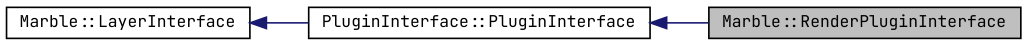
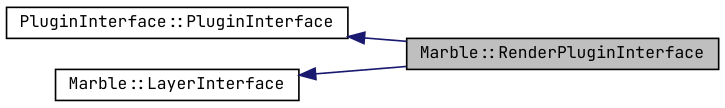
  digraph {
    fontname="JetBrains Mono"
    rankdir=LR
    node [color=black fillcolor=white fontname="JetBrains Mono" fontsize=10 shape=record style=filled]
    edge [color=midnightblue dir=back fontname="JetBrains Mono" fontsize=10 labelfontname=Helvetica labelfontsize=10 style=solid]
    n1 [fillcolor=grey75 fontcolor=black height=0.2 label="Marble::RenderPluginInterface" width=0.4]
    n2 [height=0.2 label="PluginInterface::PluginInterface" width=0.4]
    n3 [height=0.2 label="Marble::LayerInterface" width=0.4]
    n2 -> n1
-   n3 -> n2
+   n3 -> n1
  }
